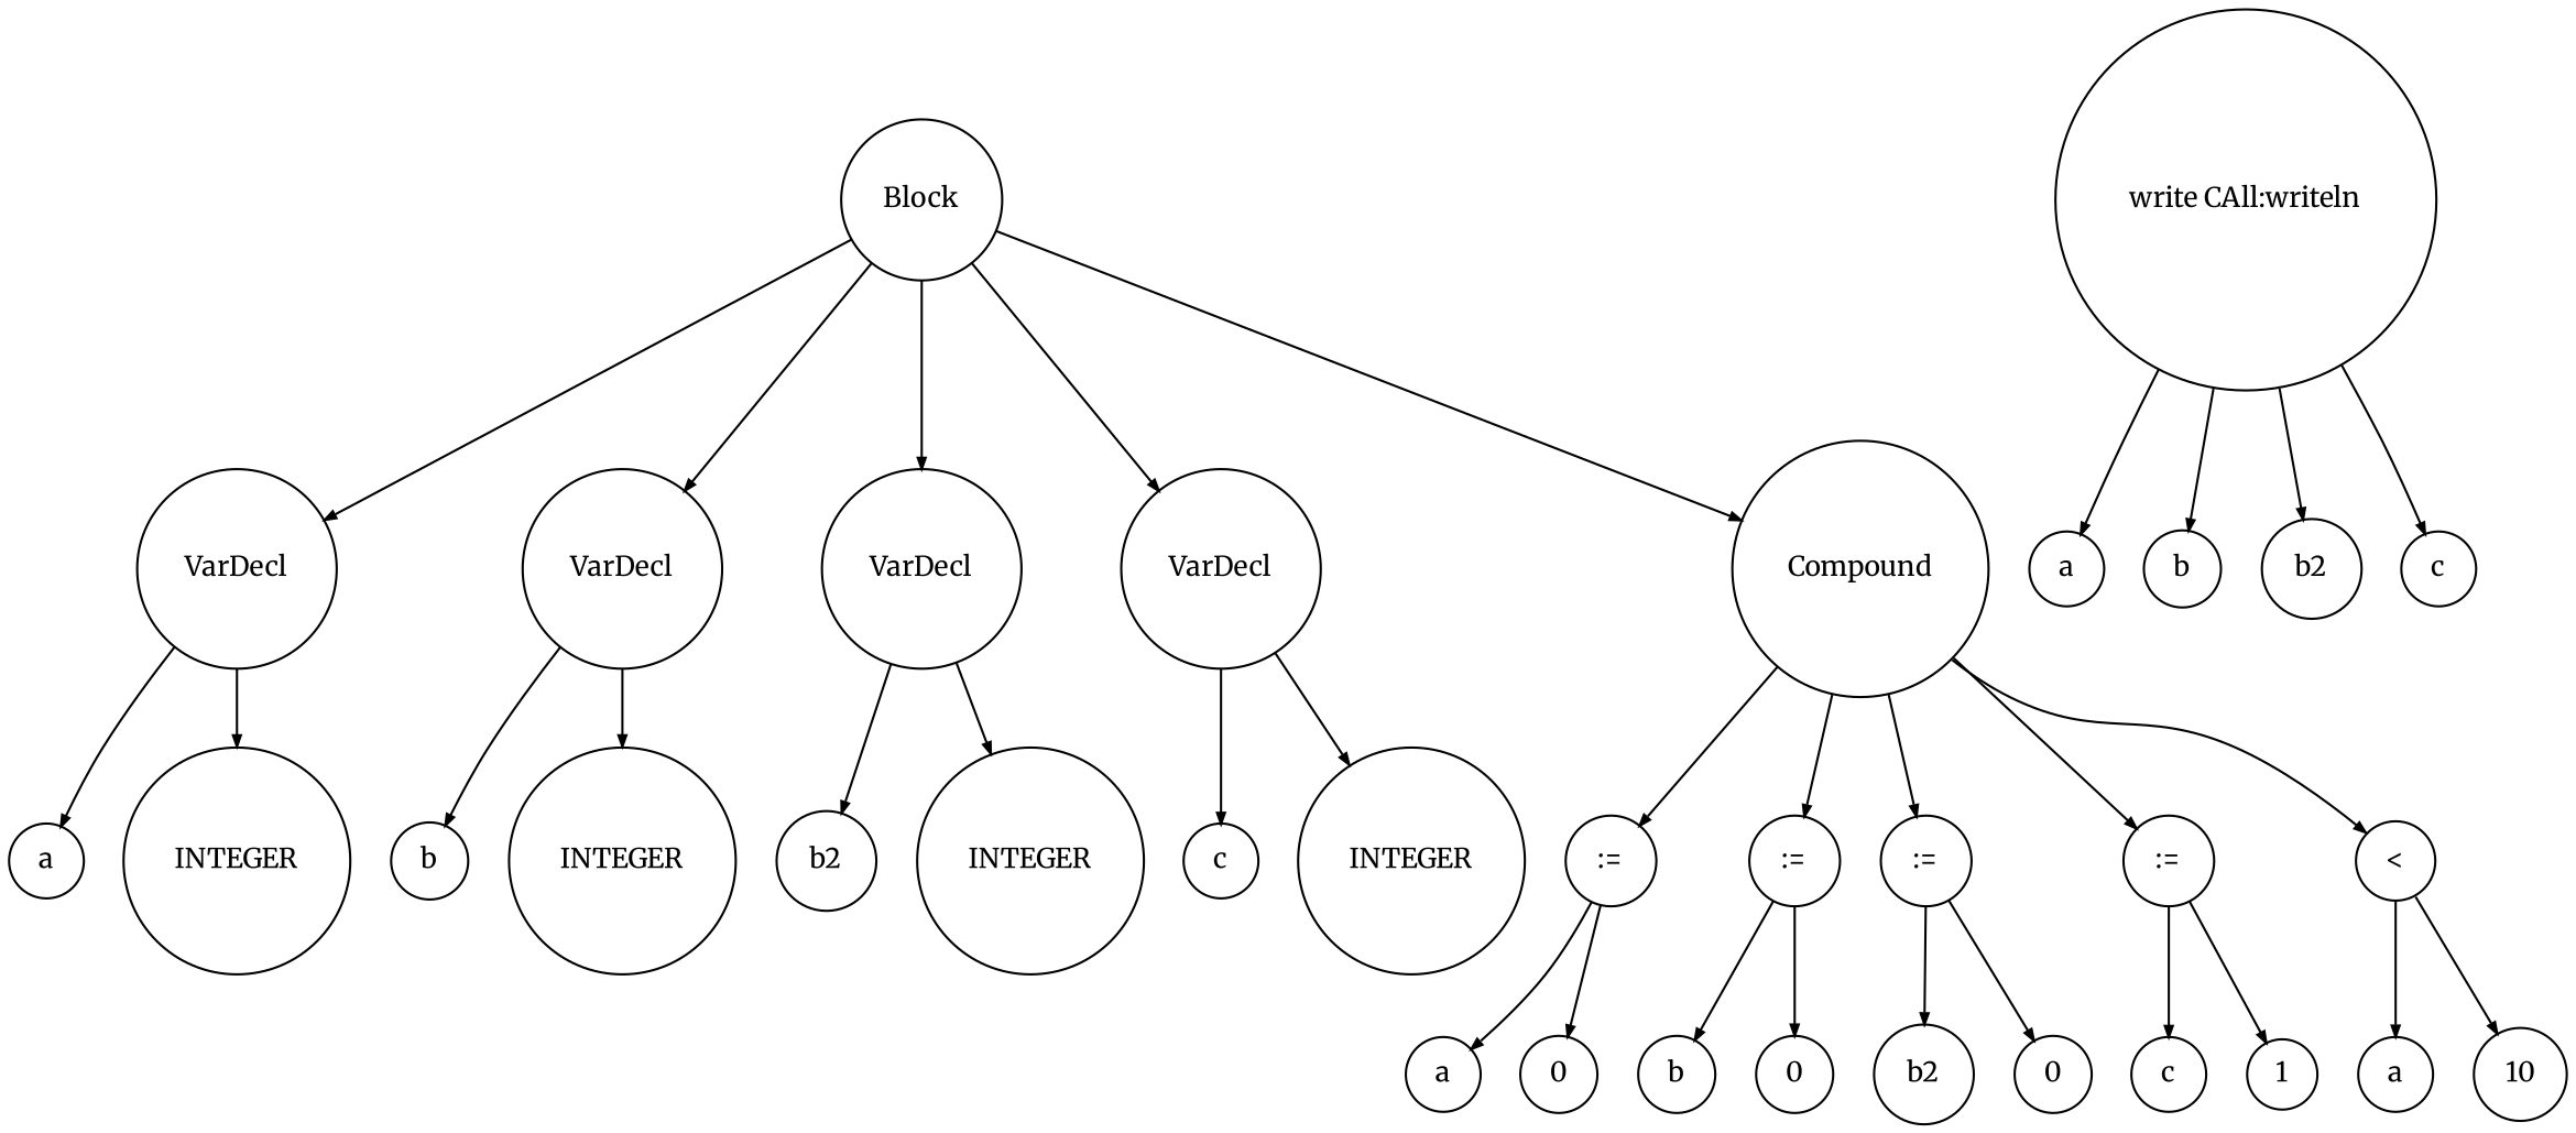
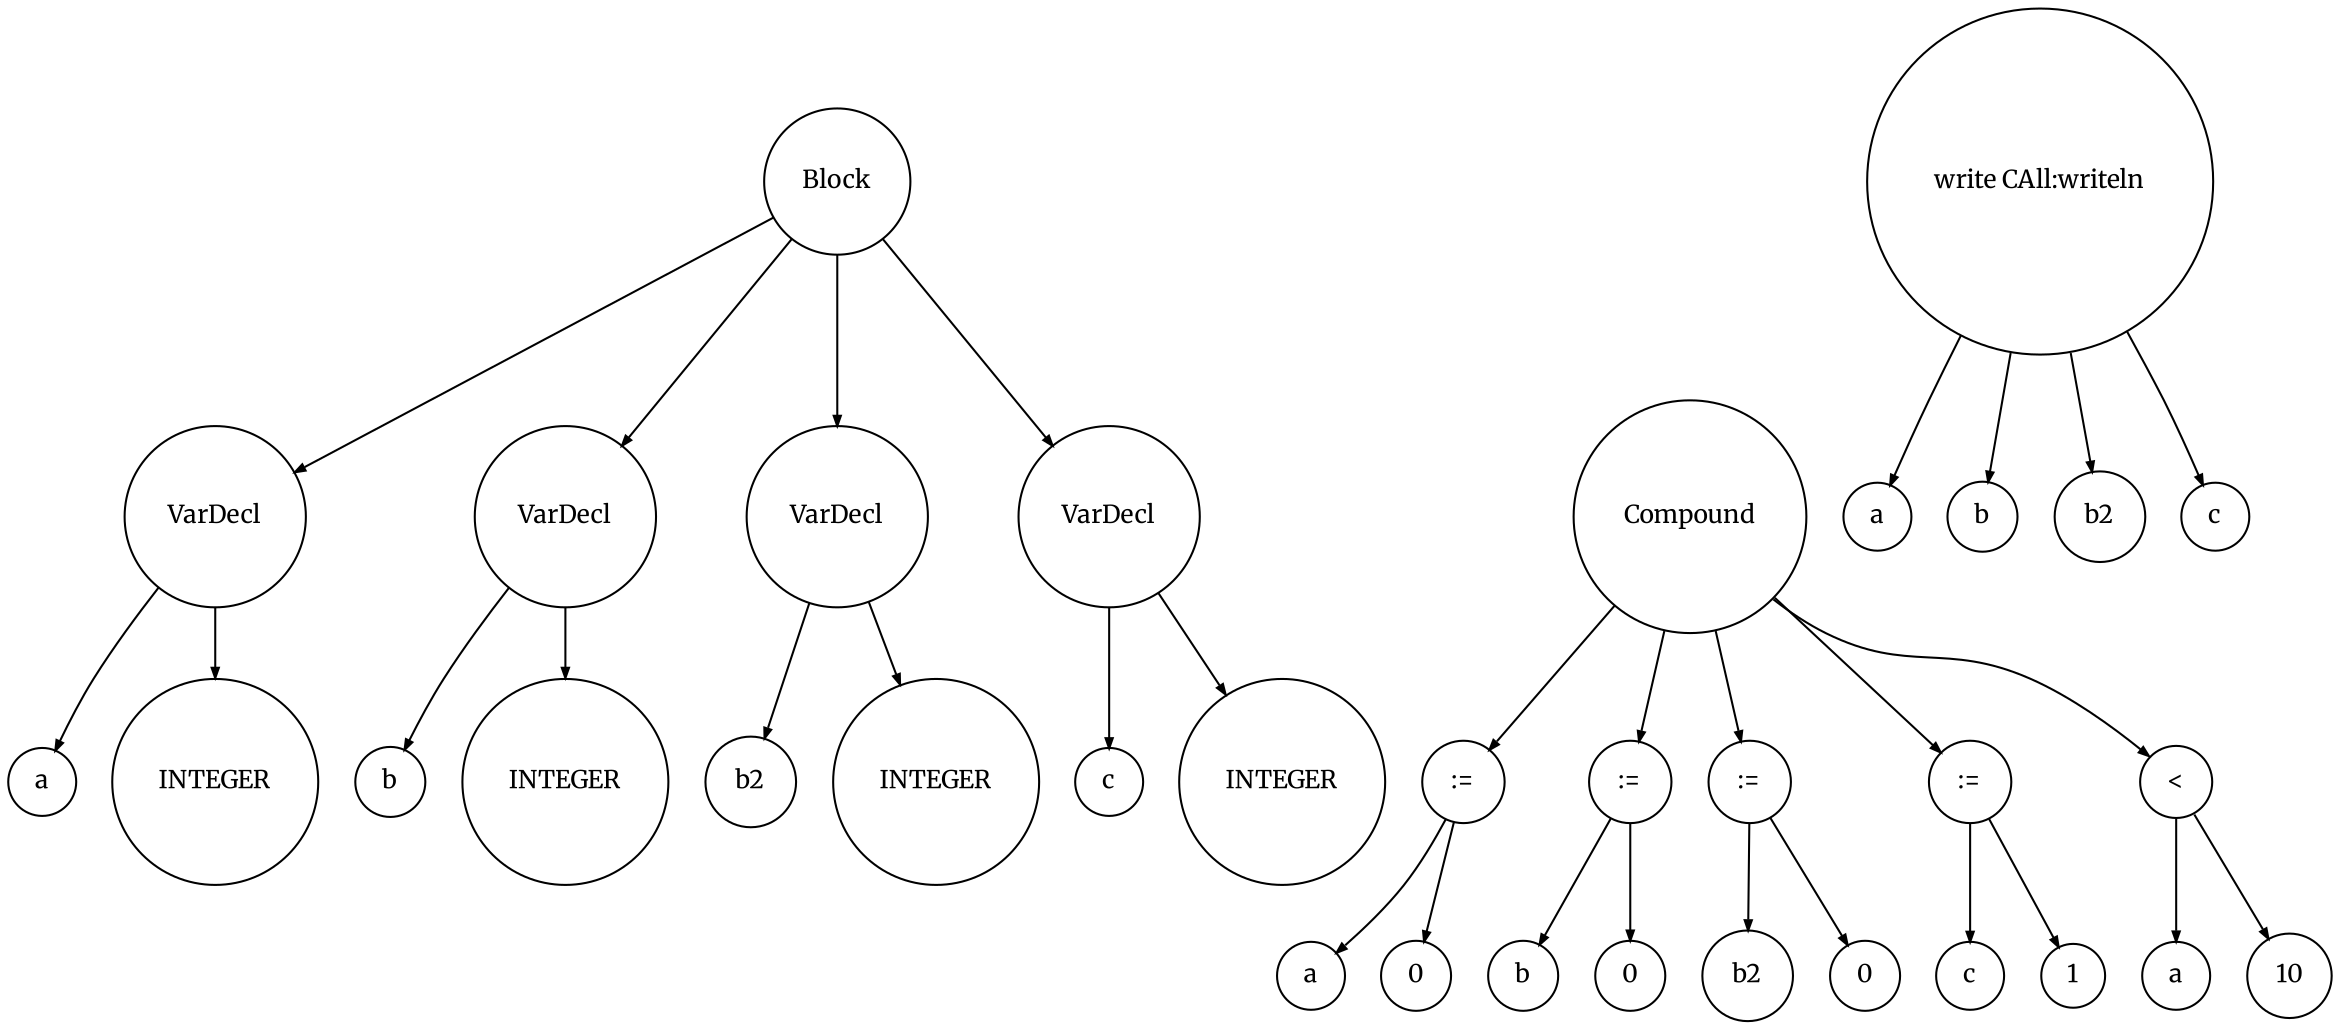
  digraph {
    fontname=Merriweather
    ranksep=.3
    node [fontname=Merriweather fontsize=12 shape=circle]
    edge [arrowsize=.5 fontname=Merriweather]
    n1 [height=.1 label=Block]
    n2 [height=.1 label=VarDecl]
    n3 [height=.1 label=VarDecl]
    n4 [height=.1 label=VarDecl]
    n5 [height=.1 label=VarDecl]
    n6 [height=.1 label=Compound]
    n7 [height=.1 label=a]
    n8 [height=.1 label=INTEGER]
    n9 [height=.1 label=b]
    n10 [height=.1 label=INTEGER]
    n11 [height=.1 label=b2]
    n12 [height=.1 label=INTEGER]
    n13 [height=.1 label=c]
    n14 [height=.1 label=INTEGER]
    n15 [height=.1 label=":="]
    n16 [height=.1 label=":="]
    n17 [height=.1 label=":="]
    n18 [height=.1 label=":="]
    n19 [height=.1 label="<"]
    n20 [height=.1 label=a]
    n21 [height=.1 label=0]
    n22 [height=.1 label=b]
    n23 [height=.1 label=0]
    n24 [height=.1 label=b2]
    n25 [height=.1 label=0]
    n26 [height=.1 label=c]
    n27 [height=.1 label=1]
    n28 [height=.1 label=a]
    n29 [height=.1 label=10]
    n30 [height=.1 label="write CAll:writeln"]
    n31 [height=.1 label=a]
    n32 [height=.1 label=b]
    n33 [height=.1 label=b2]
    n34 [height=.1 label=c]
    n1 -> n2
    n1 -> n3
    n1 -> n4
    n1 -> n5
-   n1 -> n6
    n2 -> n7
    n2 -> n8
    n3 -> n9
    n3 -> n10
    n4 -> n11
    n4 -> n12
    n5 -> n13
    n5 -> n14
    n6 -> n15
    n6 -> n16
    n6 -> n17
    n6 -> n18
    n6 -> n19
    n15 -> n20
    n15 -> n21
    n16 -> n22
    n16 -> n23
    n17 -> n24
    n17 -> n25
    n18 -> n26
    n18 -> n27
    n19 -> n28
    n19 -> n29
    n30 -> n31
    n30 -> n32
    n30 -> n33
    n30 -> n34
  }
